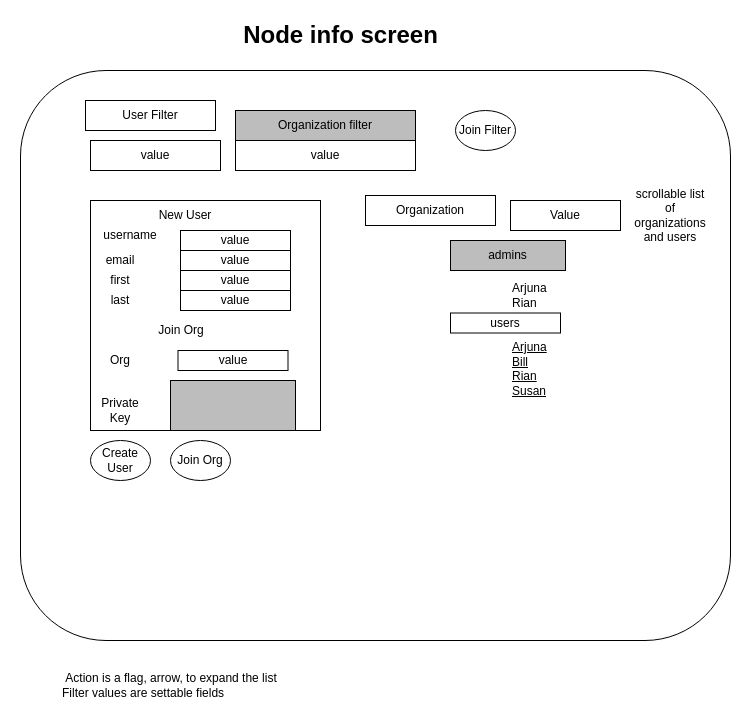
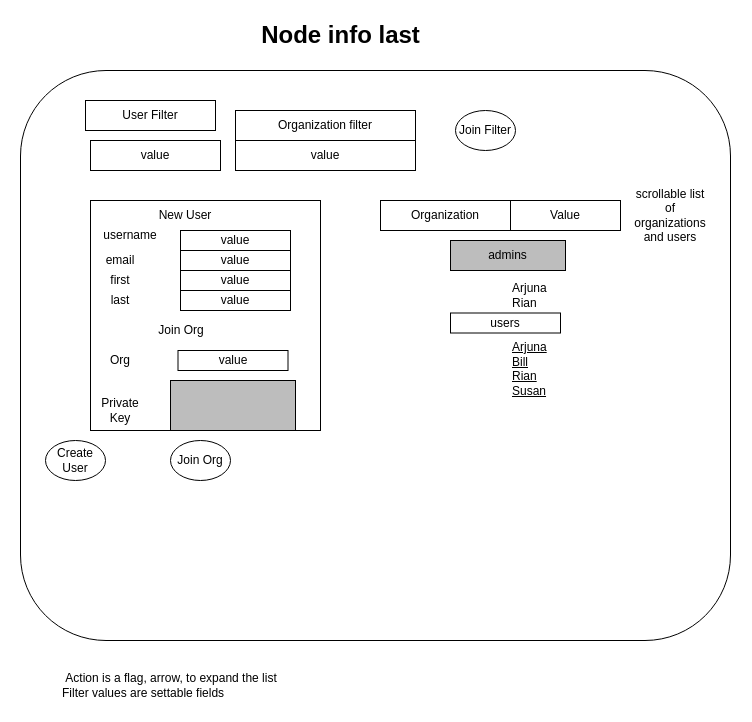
  <mxCell id="0" />
  <mxCell id="1" parent="0" />
  <mxCell id="2" value="" style="rounded=1;whiteSpace=wrap;html=1;" parent="1" vertex="1"><mxGeometry x="20" y="70" width="710" height="570" as="geometry" /></mxCell>
  <mxCell id="3" value="User Filter" style="rounded=0;whiteSpace=wrap;html=1;" parent="1" vertex="1"><mxGeometry x="85" y="100" width="130" height="30" as="geometry" /></mxCell>
- <mxCell id="4" value="Organization filter" style="rounded=0;whiteSpace=wrap;html=1;fillColor=#bdbdbd;" parent="1" vertex="1"><mxGeometry x="235" y="110" width="180" height="30" as="geometry" /></mxCell>
- <mxCell id="5" value="Organization" style="rounded=0;whiteSpace=wrap;html=1;" parent="1" vertex="1"><mxGeometry x="365" y="195" width="130" height="30" as="geometry" /></mxCell>
+ <mxCell id="4" value="Organization filter" style="rounded=0;whiteSpace=wrap;html=1;" parent="1" vertex="1"><mxGeometry x="235" y="110" width="180" height="30" as="geometry" /></mxCell>
+ <mxCell id="5" value="Organization" style="rounded=0;whiteSpace=wrap;html=1;" parent="1" vertex="1"><mxGeometry x="380" y="200" width="130" height="30" as="geometry" /></mxCell>
  <mxCell id="6" value="admins" style="rounded=0;whiteSpace=wrap;html=1;fillColor=#bdbdbd;" parent="1" vertex="1"><mxGeometry x="450" y="240" width="115" height="30" as="geometry" /></mxCell>
  <mxCell id="7" value="value" style="rounded=0;whiteSpace=wrap;html=1;" parent="1" vertex="1"><mxGeometry x="90" y="140" width="130" height="30" as="geometry" /></mxCell>
  <mxCell id="8" value="value" style="rounded=0;whiteSpace=wrap;html=1;" parent="1" vertex="1"><mxGeometry x="235" y="140" width="180" height="30" as="geometry" /></mxCell>
  <mxCell id="9" value="Value" style="rounded=0;whiteSpace=wrap;html=1;align=center;" parent="1" vertex="1"><mxGeometry x="510" y="200" width="110" height="30" as="geometry" /></mxCell>
  <mxCell id="10" value="&amp;nbsp;Action is a flag, arrow, to expand the list&lt;br&gt;Filter values are settable fields" style="text;html=1;align=left;verticalAlign=middle;resizable=0;points=[];autosize=1;" parent="1" vertex="1"><mxGeometry x="60" y="670" width="230" height="30" as="geometry" /></mxCell>
- <mxCell id="11" value="Node info screen" style="text;html=1;align=center;verticalAlign=middle;resizable=0;points=[];autosize=1;fontStyle=1;fontSize=24;" parent="1" vertex="1"><mxGeometry x="235" y="20" width="210" height="30" as="geometry" /></mxCell>
+ <mxCell id="11" value="Node info last" style="text;html=1;align=center;verticalAlign=middle;resizable=0;points=[];autosize=1;fontStyle=1;fontSize=24;" parent="1" vertex="1"><mxGeometry x="235" y="20" width="210" height="30" as="geometry" /></mxCell>
  <mxCell id="12" value="scrollable list of organizations and users" style="text;html=1;strokeColor=none;fillColor=none;align=center;verticalAlign=middle;whiteSpace=wrap;rounded=0;" parent="1" vertex="1"><mxGeometry x="650" y="205" width="40" height="20" as="geometry" /></mxCell>
  <mxCell id="13" value="users" style="rounded=0;whiteSpace=wrap;html=1;align=center;" parent="1" vertex="1"><mxGeometry x="450" y="312.5" width="110" height="20" as="geometry" /></mxCell>
  <mxCell id="14" value="Arjuna&lt;br&gt;Rian" style="text;html=1;strokeColor=none;fillColor=none;align=left;verticalAlign=middle;whiteSpace=wrap;rounded=0;" parent="1" vertex="1"><mxGeometry x="510" y="270" width="125" height="50" as="geometry" /></mxCell>
  <mxCell id="15" value="Join Filter" style="ellipse;whiteSpace=wrap;html=1;" parent="1" vertex="1"><mxGeometry x="455" y="110" width="60" height="40" as="geometry" /></mxCell>
  <mxCell id="16" value="Arjuna&lt;br&gt;Bill&lt;br&gt;Rian&lt;br&gt;Susan" style="text;html=1;strokeColor=none;fillColor=none;align=left;verticalAlign=bottom;whiteSpace=wrap;rounded=0;fontStyle=4" vertex="1" parent="1"><mxGeometry x="510" y="350" width="125" height="50" as="geometry" /></mxCell>
  <mxCell id="17" value="&lt;span style=&quot;color: rgba(0 , 0 , 0 , 0) ; font-family: monospace ; font-size: 0px&quot;&gt;%3CmxGraphModel%3E%3Croot%3E%3CmxCell%20id%3D%220%22%2F%3E%3CmxCell%20id%3D%221%22%20parent%3D%220%22%2F%3E%3CmxCell%20id%3D%222%22%20value%3D%22value%22%20style%3D%22rounded%3D0%3BwhiteSpace%3Dwrap%3Bhtml%3D1%3B%22%20vertex%3D%221%22%20parent%3D%221%22%3E%3CmxGeometry%20x%3D%22240%22%20y%3D%22290%22%20width%3D%22110%22%20height%3D%2220%22%20as%3D%22geometry%22%2F%3E%3C%2FmxCell%3E%3C%2Froot%3E%3C%2FmxGraphModel%3E&lt;/span&gt;" style="whiteSpace=wrap;html=1;aspect=fixed;" vertex="1" parent="1"><mxGeometry x="90" y="200" width="230" height="230" as="geometry" /></mxCell>
  <mxCell id="18" value="username" style="text;html=1;strokeColor=none;fillColor=none;align=center;verticalAlign=middle;whiteSpace=wrap;rounded=0;" vertex="1" parent="1"><mxGeometry x="110" y="225" width="40" height="20" as="geometry" /></mxCell>
  <mxCell id="19" value="value" style="rounded=0;whiteSpace=wrap;html=1;" vertex="1" parent="1"><mxGeometry x="180" y="230" width="110" height="20" as="geometry" /></mxCell>
  <mxCell id="20" value="email" style="text;html=1;strokeColor=none;fillColor=none;align=center;verticalAlign=middle;whiteSpace=wrap;rounded=0;" vertex="1" parent="1"><mxGeometry x="100" y="250" width="40" height="20" as="geometry" /></mxCell>
  <mxCell id="21" value="first" style="text;html=1;strokeColor=none;fillColor=none;align=center;verticalAlign=middle;whiteSpace=wrap;rounded=0;" vertex="1" parent="1"><mxGeometry x="100" y="270" width="40" height="20" as="geometry" /></mxCell>
  <mxCell id="22" value="last" style="text;html=1;strokeColor=none;fillColor=none;align=center;verticalAlign=middle;whiteSpace=wrap;rounded=0;" vertex="1" parent="1"><mxGeometry x="100" y="290" width="40" height="20" as="geometry" /></mxCell>
  <mxCell id="23" value="Private Key" style="text;html=1;strokeColor=none;fillColor=none;align=center;verticalAlign=middle;whiteSpace=wrap;rounded=0;" vertex="1" parent="1"><mxGeometry x="100" y="400" width="40" height="20" as="geometry" /></mxCell>
  <mxCell id="24" value="" style="rounded=0;whiteSpace=wrap;html=1;gradientColor=none;fillColor=#BDBDBD;" vertex="1" parent="1"><mxGeometry x="170" y="380" width="125" height="50" as="geometry" /></mxCell>
  <mxCell id="25" value="value" style="rounded=0;whiteSpace=wrap;html=1;" vertex="1" parent="1"><mxGeometry x="180" y="250" width="110" height="20" as="geometry" /></mxCell>
  <mxCell id="26" value="value" style="rounded=0;whiteSpace=wrap;html=1;" vertex="1" parent="1"><mxGeometry x="180" y="270" width="110" height="20" as="geometry" /></mxCell>
  <mxCell id="27" value="value" style="rounded=0;whiteSpace=wrap;html=1;" vertex="1" parent="1"><mxGeometry x="180" y="290" width="110" height="20" as="geometry" /></mxCell>
- <mxCell id="28" value="Create User" style="ellipse;whiteSpace=wrap;html=1;" vertex="1" parent="1"><mxGeometry x="90" y="440" width="60" height="40" as="geometry" /></mxCell>
+ <mxCell id="28" value="Create User" style="ellipse;whiteSpace=wrap;html=1;" vertex="1" parent="1"><mxGeometry x="45" y="440" width="60" height="40" as="geometry" /></mxCell>
  <mxCell id="29" value="Join Org" style="ellipse;whiteSpace=wrap;html=1;" vertex="1" parent="1"><mxGeometry x="170" y="440" width="60" height="40" as="geometry" /></mxCell>
  <mxCell id="30" value="Org" style="text;html=1;strokeColor=none;fillColor=none;align=center;verticalAlign=middle;whiteSpace=wrap;rounded=0;" vertex="1" parent="1"><mxGeometry x="100" y="350" width="40" height="20" as="geometry" /></mxCell>
  <mxCell id="31" value="value" style="rounded=0;whiteSpace=wrap;html=1;" vertex="1" parent="1"><mxGeometry x="177.5" y="350" width="110" height="20" as="geometry" /></mxCell>
  <mxCell id="32" value="New User" style="text;html=1;strokeColor=none;fillColor=none;align=center;verticalAlign=middle;whiteSpace=wrap;rounded=0;" vertex="1" parent="1"><mxGeometry x="130" y="205" width="110" height="20" as="geometry" /></mxCell>
  <mxCell id="33" value="Join Org" style="text;html=1;strokeColor=none;fillColor=none;align=center;verticalAlign=middle;whiteSpace=wrap;rounded=0;" vertex="1" parent="1"><mxGeometry x="130" y="320" width="102" height="20" as="geometry" /></mxCell>
